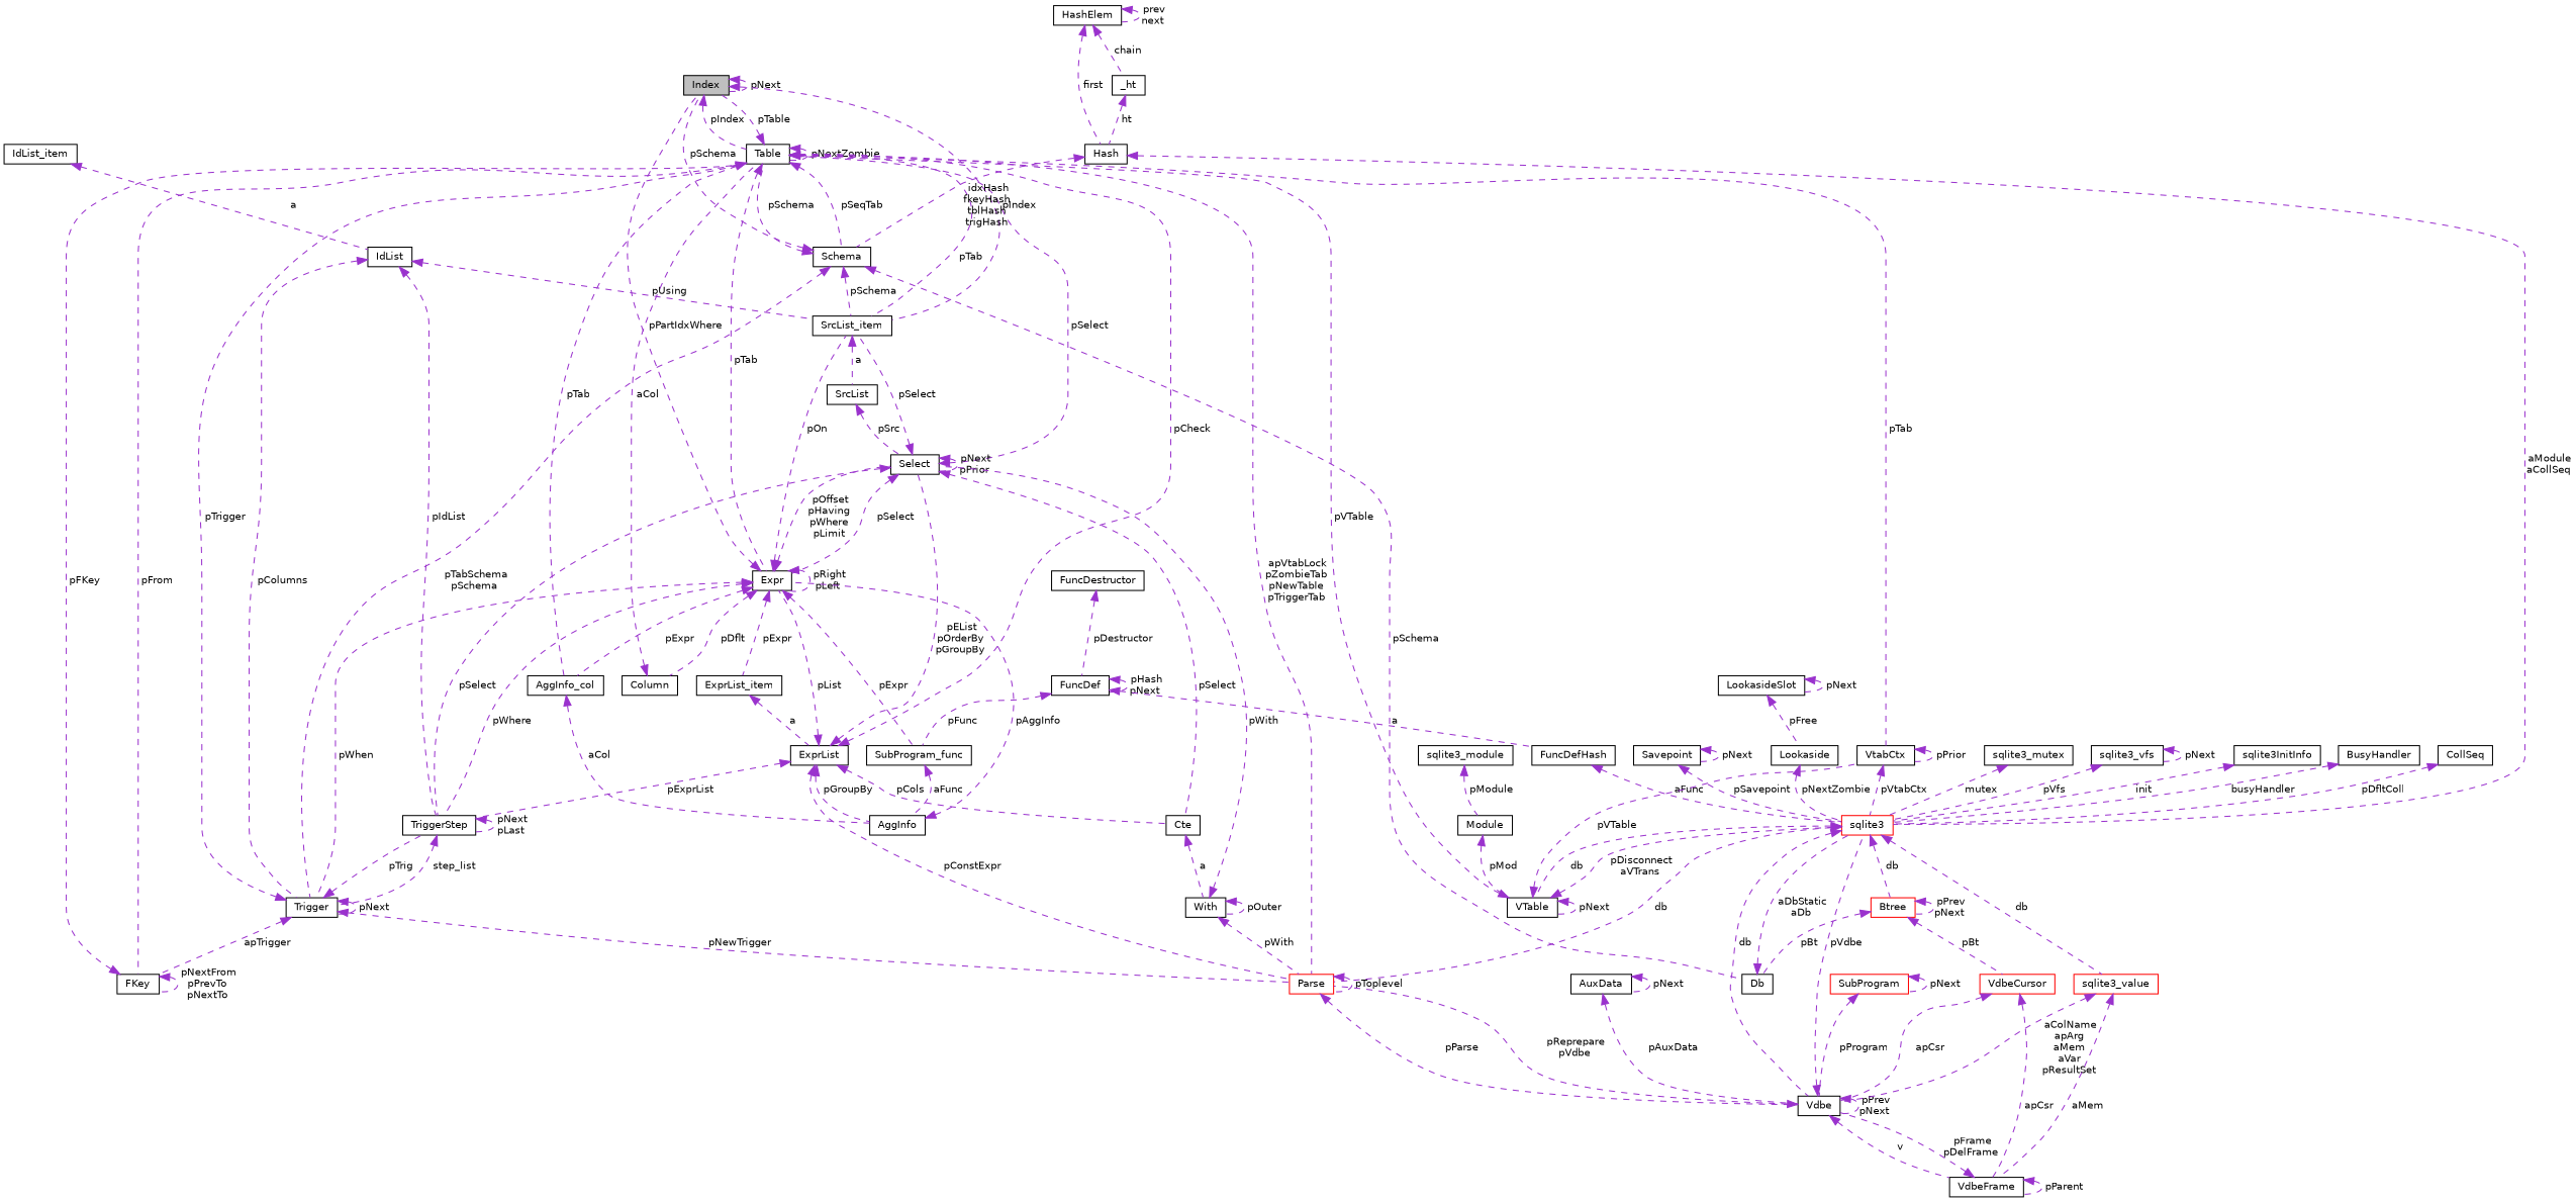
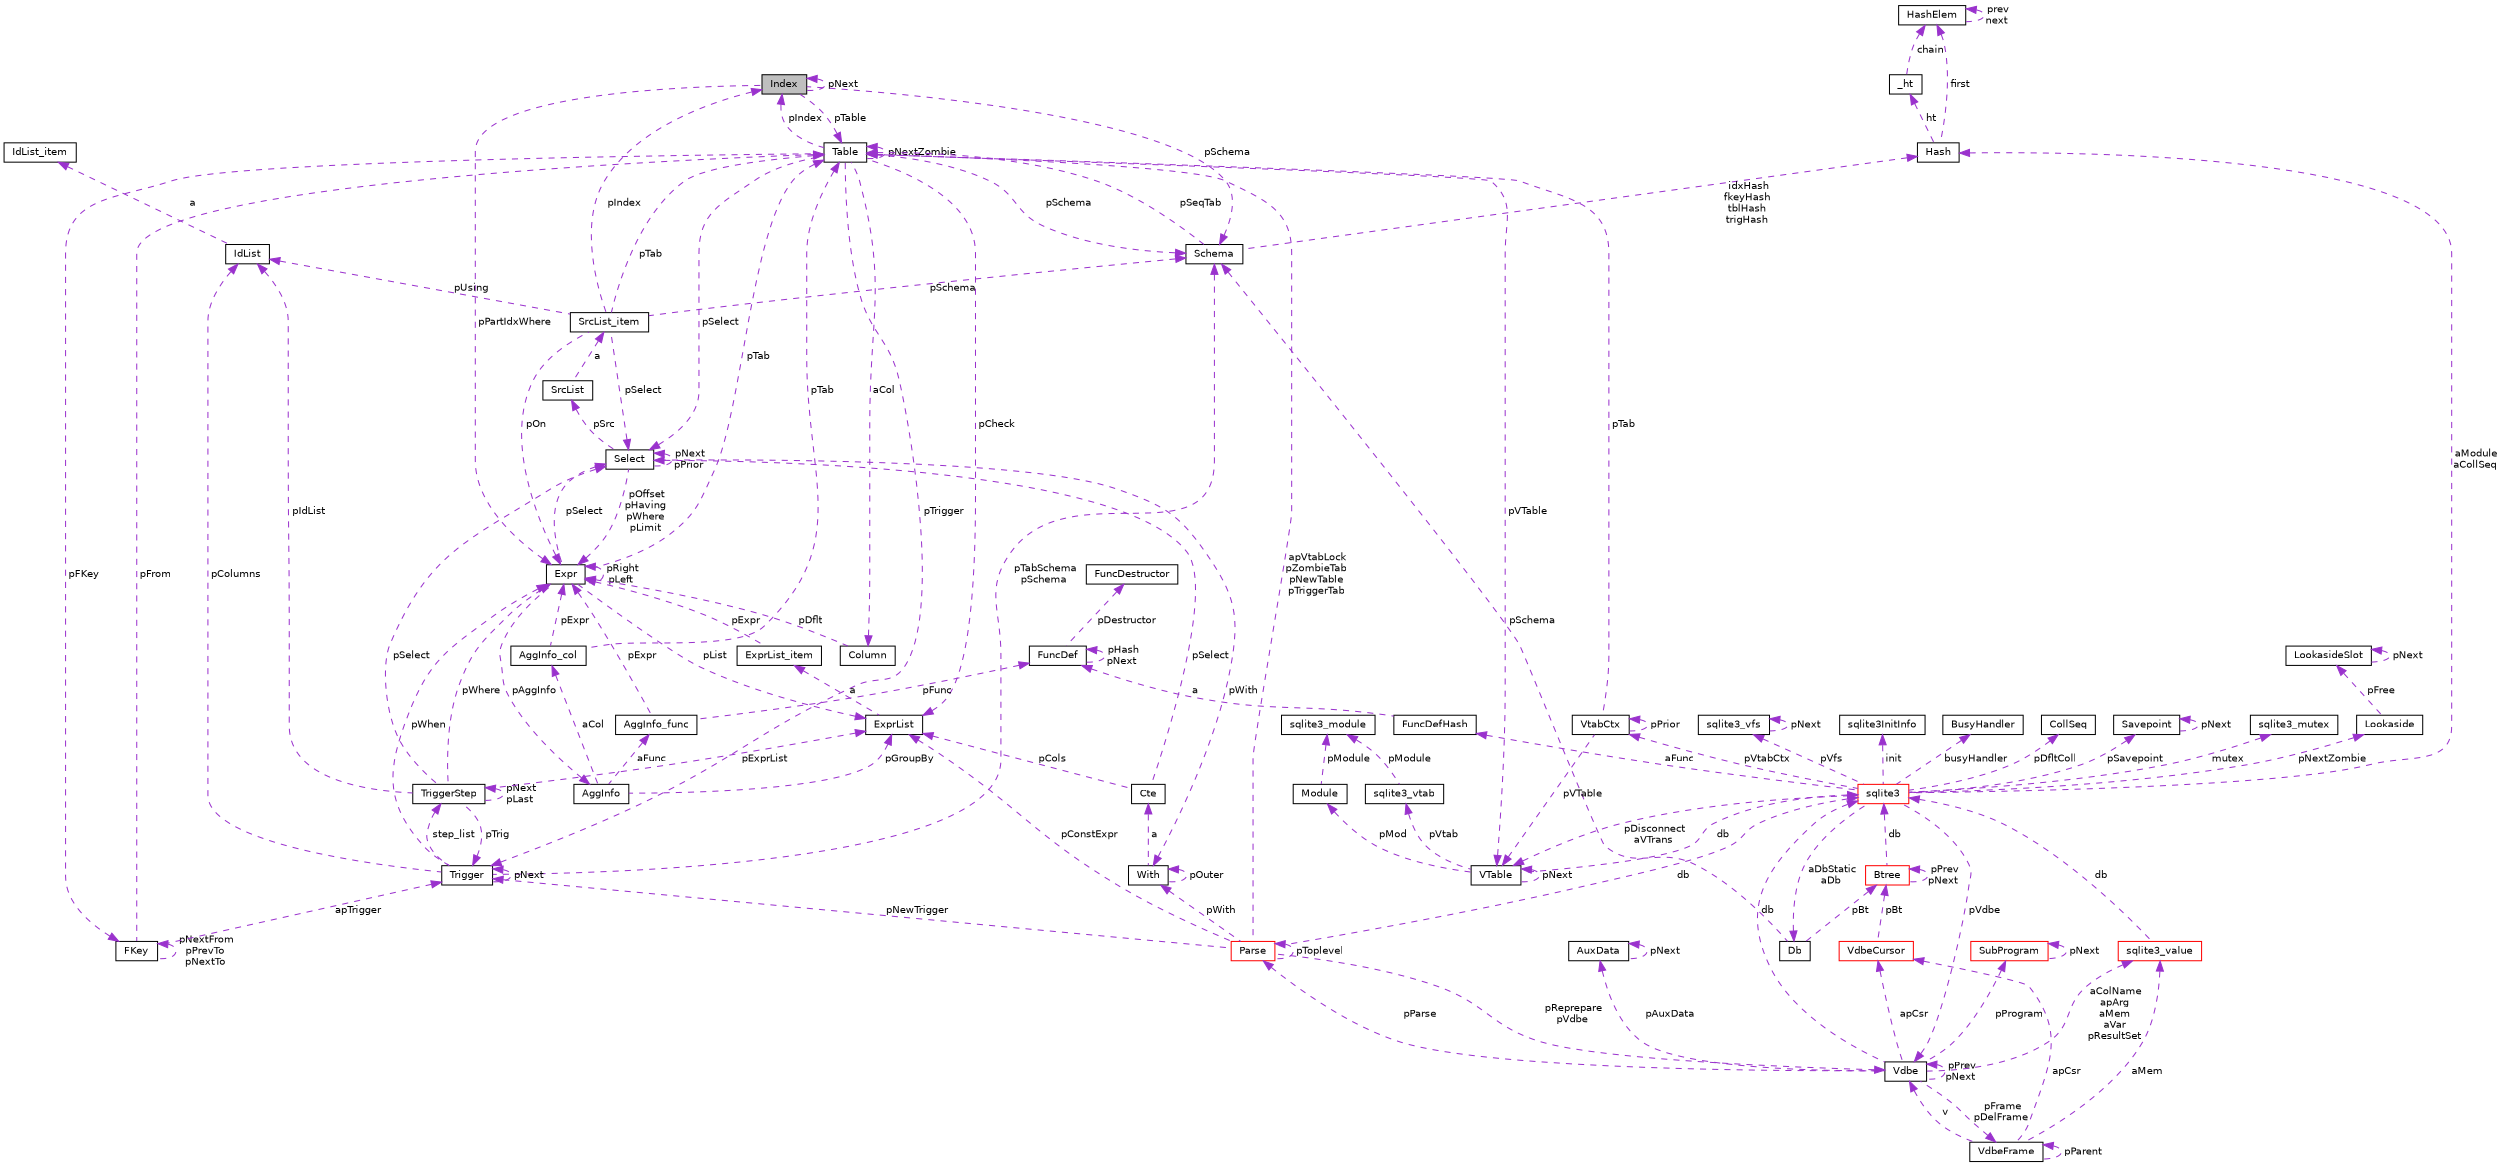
  digraph {
    rankdir=TB
    node [color=black fillcolor=white fontname=Helvetica fontsize=10 shape=record style=filled]
    edge [color=darkorchid3 dir=back fontname=Helvetica fontsize=10 labelfontname=Helvetica labelfontsize=10 style=dashed]
    n1 [fillcolor=grey75 fontcolor=black height=0.2 label=Index width=0.4]
    n2 [height=0.2 label=Table width=0.4]
    n3 [height=0.2 label=SrcList_item width=0.4]
    n4 [height=0.2 label=Schema width=0.4]
    n5 [height=0.2 label=Expr width=0.4]
    n6 [height=0.2 label=AggInfo_col width=0.4]
    n7 [height=0.2 label=FKey width=0.4]
    n8 [color=red height=0.2 label=Parse width=0.4]
    n9 [height=0.2 label=VtabCtx width=0.4]
    n10 [height=0.2 label=SrcList width=0.4]
    n11 [height=0.2 label=Trigger width=0.4]
    n12 [height=0.2 label=Db width=0.4]
    n13 [height=0.2 label=TriggerStep width=0.4]
    n14 [color=red height=0.2 label=sqlite3 width=0.4]
    n15 [height=0.2 label=Column width=0.4]
-   n16 [height=0.2 label=SubProgram_func width=0.4]
+   n16 [height=0.2 label=AggInfo_func width=0.4]
    n17 [height=0.2 label=ExprList_item width=0.4]
    n18 [height=0.2 label=Select width=0.4]
    n19 [height=0.2 label=AggInfo width=0.4]
    n20 [height=0.2 label=Vdbe width=0.4]
    n21 [height=0.2 label=ExprList width=0.4]
    n22 [height=0.2 label=Cte width=0.4]
    n23 [height=0.2 label=FuncDef width=0.4]
    n24 [height=0.2 label=FuncDefHash width=0.4]
    n25 [height=0.2 label=FuncDestructor width=0.4]
    n26 [height=0.2 label=With width=0.4]
    n27 [height=0.2 label=IdList width=0.4]
    n28 [height=0.2 label=IdList_item width=0.4]
    n29 [height=0.2 label=VTable width=0.4]
    n30 [color=red height=0.2 label=sqlite3_value width=0.4]
    n31 [color=red height=0.2 label=Btree width=0.4]
    n32 [height=0.2 label=VdbeFrame width=0.4]
    n33 [color=red height=0.2 label=VdbeCursor width=0.4]
    n34 [height=0.2 label=AuxData width=0.4]
    n35 [color=red height=0.2 label=SubProgram width=0.4]
    n36 [height=0.2 label=Savepoint width=0.4]
    n37 [height=0.2 label=Lookaside width=0.4]
    n38 [height=0.2 label=LookasideSlot width=0.4]
    n39 [height=0.2 label=sqlite3_mutex width=0.4]
    n40 [height=0.2 label=sqlite3_vfs width=0.4]
    n41 [height=0.2 label=sqlite3InitInfo width=0.4]
    n42 [height=0.2 label=BusyHandler width=0.4]
    n43 [height=0.2 label=CollSeq width=0.4]
    n44 [height=0.2 label=Hash width=0.4]
    n45 [height=0.2 label=_ht width=0.4]
    n46 [height=0.2 label=HashElem width=0.4]
    n47 [height=0.2 label=Module width=0.4]
    n48 [height=0.2 label=sqlite3_module width=0.4]
+   n49 [height=0.2 label=sqlite3_vtab width=0.4]
    n1 -> n1 [label=" pNext"]
    n1 -> n2 [label=" pIndex"]
    n1 -> n3 [label=" pIndex"]
    n2 -> n1 [label=" pTable"]
    n2 -> n2 [label=" pNextZombie"]
    n2 -> n3 [label=" pTab"]
    n2 -> n4 [label=" pSeqTab"]
    n2 -> n5 [label=" pTab"]
    n2 -> n6 [label=" pTab"]
    n2 -> n7 [label=" pFrom"]
    n2 -> n8 [label=" apVtabLock\npZombieTab\npNewTable\npTriggerTab"]
    n2 -> n9 [label=" pTab"]
    n3 -> n10 [label=" a"]
    n4 -> n1 [label=" pSchema"]
    n4 -> n2 [label=" pSchema"]
    n4 -> n3 [label=" pSchema"]
    n4 -> n11 [label=" pTabSchema\npSchema"]
    n4 -> n12 [label=" pSchema"]
    n5 -> n1 [label=" pPartIdxWhere"]
    n5 -> n3 [label=" pOn"]
    n5 -> n5 [label=" pRight\npLeft"]
    n5 -> n6 [label=" pExpr"]
    n5 -> n11 [label=" pWhen"]
    n5 -> n13 [label=" pWhere"]
    n5 -> n15 [label=" pDflt"]
    n5 -> n16 [label=" pExpr"]
    n5 -> n17 [label=" pExpr"]
    n5 -> n18 [label=" pOffset\npHaving\npWhere\npLimit"]
    n6 -> n19 [label=" aCol"]
    n7 -> n2 [label=" pFKey"]
    n7 -> n7 [label=" pNextFrom\npPrevTo\npNextTo"]
    n8 -> n8 [label=" pToplevel"]
    n8 -> n20 [label=" pParse"]
    n9 -> n9 [label=" pPrior"]
    n9 -> n14 [label=" pVtabCtx"]
    n10 -> n18 [label=" pSrc"]
    n11 -> n2 [label=" pTrigger"]
    n11 -> n7 [label=" apTrigger"]
    n11 -> n8 [label=" pNewTrigger"]
    n11 -> n11 [label=" pNext"]
    n11 -> n13 [label=" pTrig"]
    n12 -> n14 [label=" aDbStatic\naDb"]
    n13 -> n11 [label=" step_list"]
    n13 -> n13 [label=" pNext\npLast"]
    n14 -> n8 [label=" db"]
    n14 -> n20 [label=" db"]
    n14 -> n29 [label=" db"]
    n14 -> n30 [label=" db"]
    n14 -> n31 [label=" db"]
    n15 -> n2 [label=" aCol"]
    n16 -> n19 [label=" aFunc"]
    n17 -> n21 [label=" a"]
    n18 -> n2 [label=" pSelect"]
    n18 -> n3 [label=" pSelect"]
    n18 -> n5 [label=" pSelect"]
    n18 -> n13 [label=" pSelect"]
    n18 -> n18 [label=" pNext\npPrior"]
    n18 -> n22 [label=" pSelect"]
    n19 -> n5 [label=" pAggInfo"]
    n20 -> n8 [label=" pReprepare\npVdbe"]
    n20 -> n14 [label=" pVdbe"]
    n20 -> n20 [label=" pPrev\npNext"]
    n20 -> n32 [label=" v"]
    n21 -> n2 [label=" pCheck"]
    n21 -> n5 [label=" pList"]
    n21 -> n8 [label=" pConstExpr"]
    n21 -> n13 [label=" pExprList"]
-   n21 -> n18 [label=" pEList\npOrderBy\npGroupBy"]
    n21 -> n19 [label=" pGroupBy"]
    n21 -> n22 [label=" pCols"]
    n22 -> n26 [label=" a"]
    n23 -> n16 [label=" pFunc"]
    n23 -> n23 [label=" pHash\npNext"]
    n23 -> n24 [label=" a"]
    n24 -> n14 [label=" aFunc"]
    n25 -> n23 [label=" pDestructor"]
    n26 -> n8 [label=" pWith"]
    n26 -> n18 [label=" pWith"]
    n26 -> n26 [label=" pOuter"]
    n27 -> n3 [label=" pUsing"]
    n27 -> n11 [label=" pColumns"]
    n27 -> n13 [label=" pIdList"]
    n28 -> n27 [label=" a"]
    n29 -> n2 [label=" pVTable"]
    n29 -> n9 [label=" pVTable"]
    n29 -> n14 [label=" pDisconnect\naVTrans"]
    n29 -> n29 [label=" pNext"]
    n30 -> n20 [label=" aColName\napArg\naMem\naVar\npResultSet"]
    n30 -> n32 [label=" aMem"]
    n31 -> n12 [label=" pBt"]
    n31 -> n31 [label=" pPrev\npNext"]
    n31 -> n33 [label=" pBt"]
    n32 -> n20 [label=" pFrame\npDelFrame"]
    n32 -> n32 [label=" pParent"]
    n33 -> n20 [label=" apCsr"]
    n33 -> n32 [label=" apCsr"]
    n34 -> n20 [label=" pAuxData"]
    n34 -> n34 [label=" pNext"]
    n35 -> n20 [label=" pProgram"]
    n35 -> n35 [label=" pNext"]
    n36 -> n14 [label=" pSavepoint"]
    n36 -> n36 [label=" pNext"]
    n37 -> n14 [label=" pNextZombie"]
    n38 -> n37 [label=" pFree"]
    n38 -> n38 [label=" pNext"]
    n39 -> n14 [label=" mutex"]
    n40 -> n14 [label=" pVfs"]
    n40 -> n40 [label=" pNext"]
    n41 -> n14 [label=" init"]
    n42 -> n14 [label=" busyHandler"]
    n43 -> n14 [label=" pDfltColl"]
    n44 -> n4 [label=" idxHash\nfkeyHash\ntblHash\ntrigHash"]
    n44 -> n14 [label=" aModule\naCollSeq"]
    n45 -> n44 [label=" ht"]
    n46 -> n44 [label=" first"]
    n46 -> n45 [label=" chain"]
    n46 -> n46 [label=" prev\nnext"]
    n47 -> n29 [label=" pMod"]
    n48 -> n47 [label=" pModule"]
+   n48 -> n49 [label=" pModule"]
+   n49 -> n29 [label=" pVtab"]
  }
